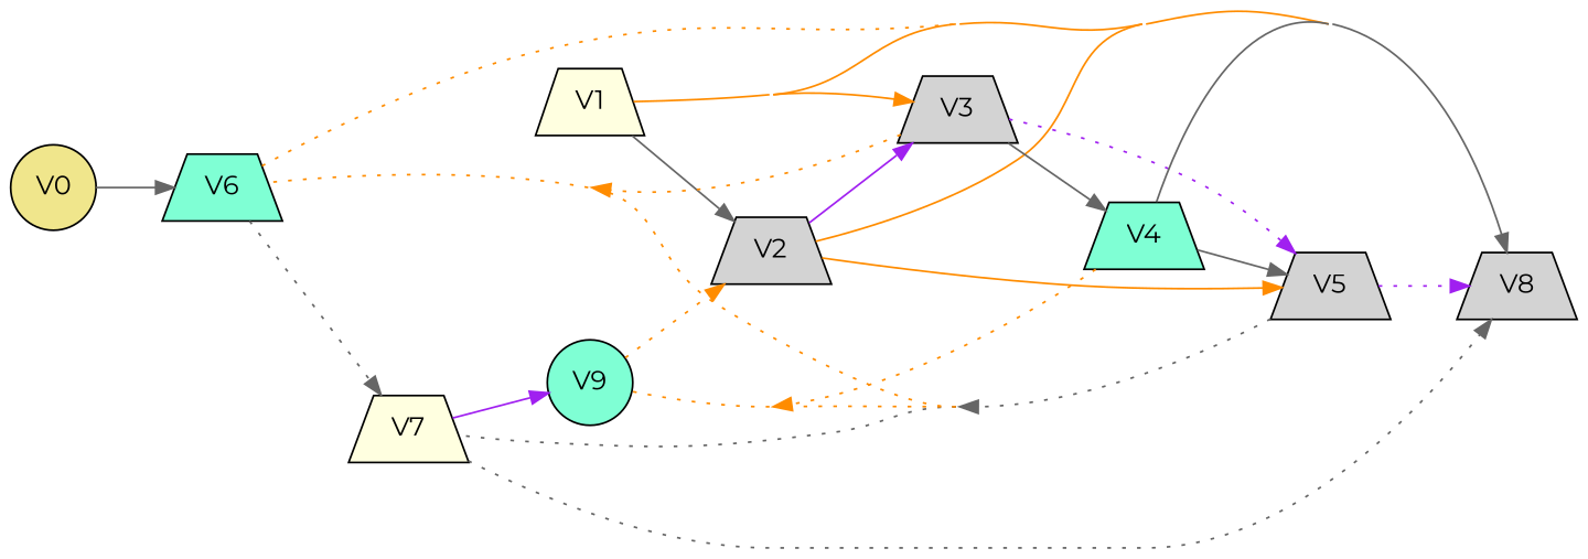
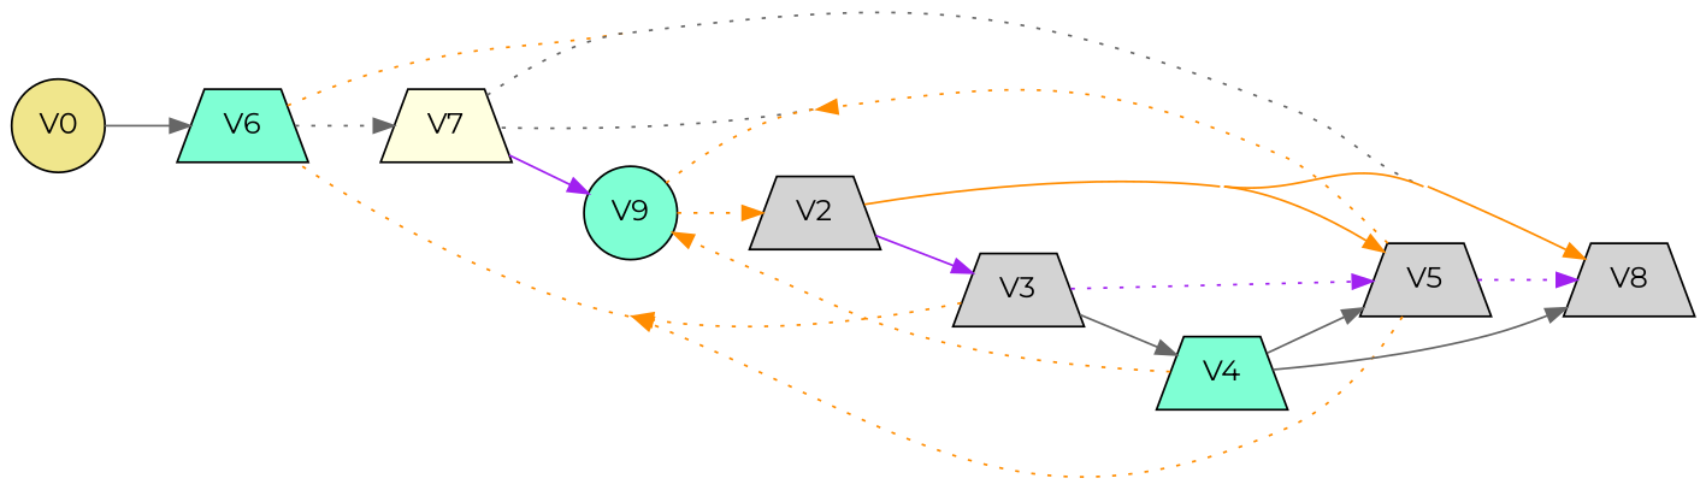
  strict digraph {
    concentrate=True
    fontname=Montserrat
    rankdir=LR
    node [fillcolor=lightgrey fontname=Montserrat shape=trapezium style=filled]
    edge [color=darkorange fontname=Montserrat style=solid]
    V0 [fillcolor=khaki shape=circle]
    V6 [fillcolor=aquamarine]
    V8
    V7 [fillcolor=lightyellow]
-   V1 [fillcolor=lightyellow]
    V2
    V3
    V5
    V4 [fillcolor=aquamarine]
    V9 [fillcolor=aquamarine shape=circle]
    V0 -> V6 [color=gray40]
    V6 -> V8 [style=dotted]
    V6 -> V7 [color=gray40 style=dotted]
    V7 -> V8 [color=gray40 style=dotted]
    V7 -> V9 [color=purple]
-   V1 -> V8
-   V1 -> V2 [color=gray40]
-   V1 -> V3
    V2 -> V8
    V2 -> V3 [color=purple]
    V2 -> V5
    V3 -> V6 [style=dotted]
    V3 -> V5 [color=purple style=dotted]
    V3 -> V4 [color=gray40]
    V5 -> V6 [style=dotted]
    V5 -> V8 [color=purple style=dotted]
    V5 -> V7 [color=gray40 style=dotted]
    V5 -> V9 [style=dotted]
    V4 -> V8 [color=gray40]
    V4 -> V5 [color=gray40]
    V4 -> V9 [style=dotted]
    V9 -> V2 [style=dotted]
  }
